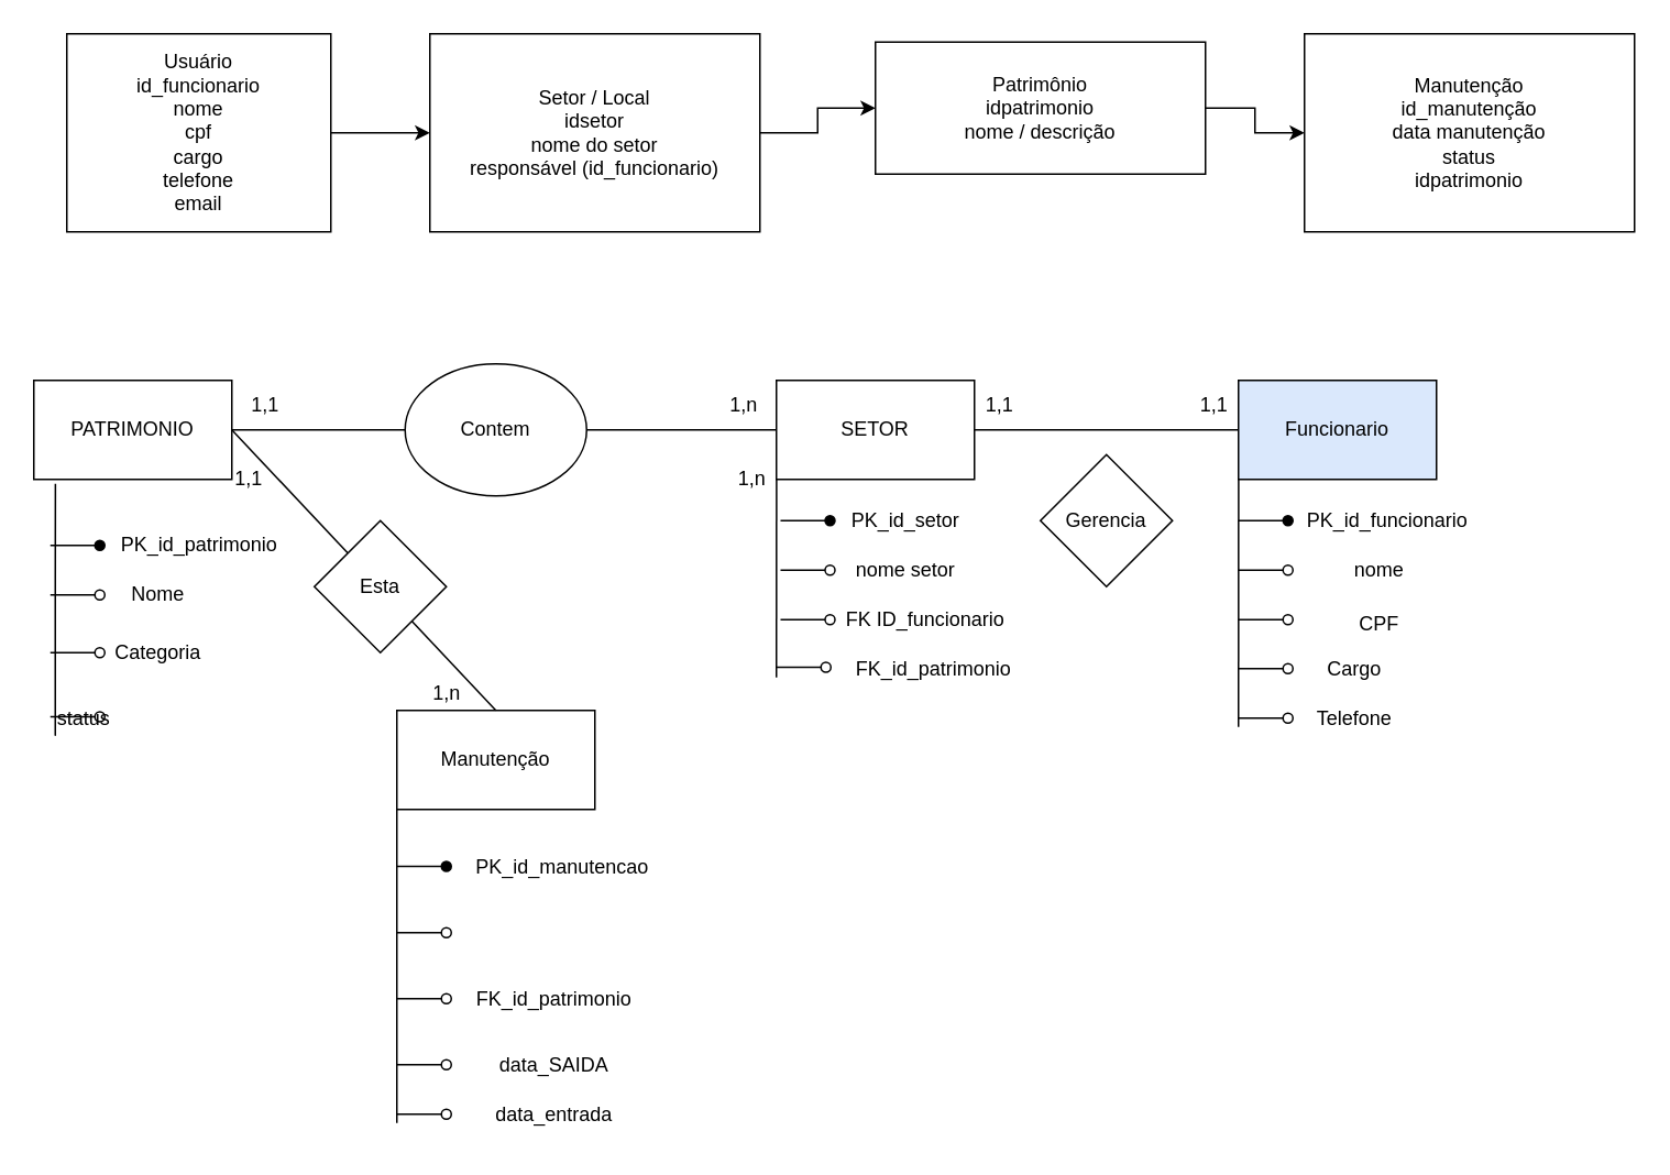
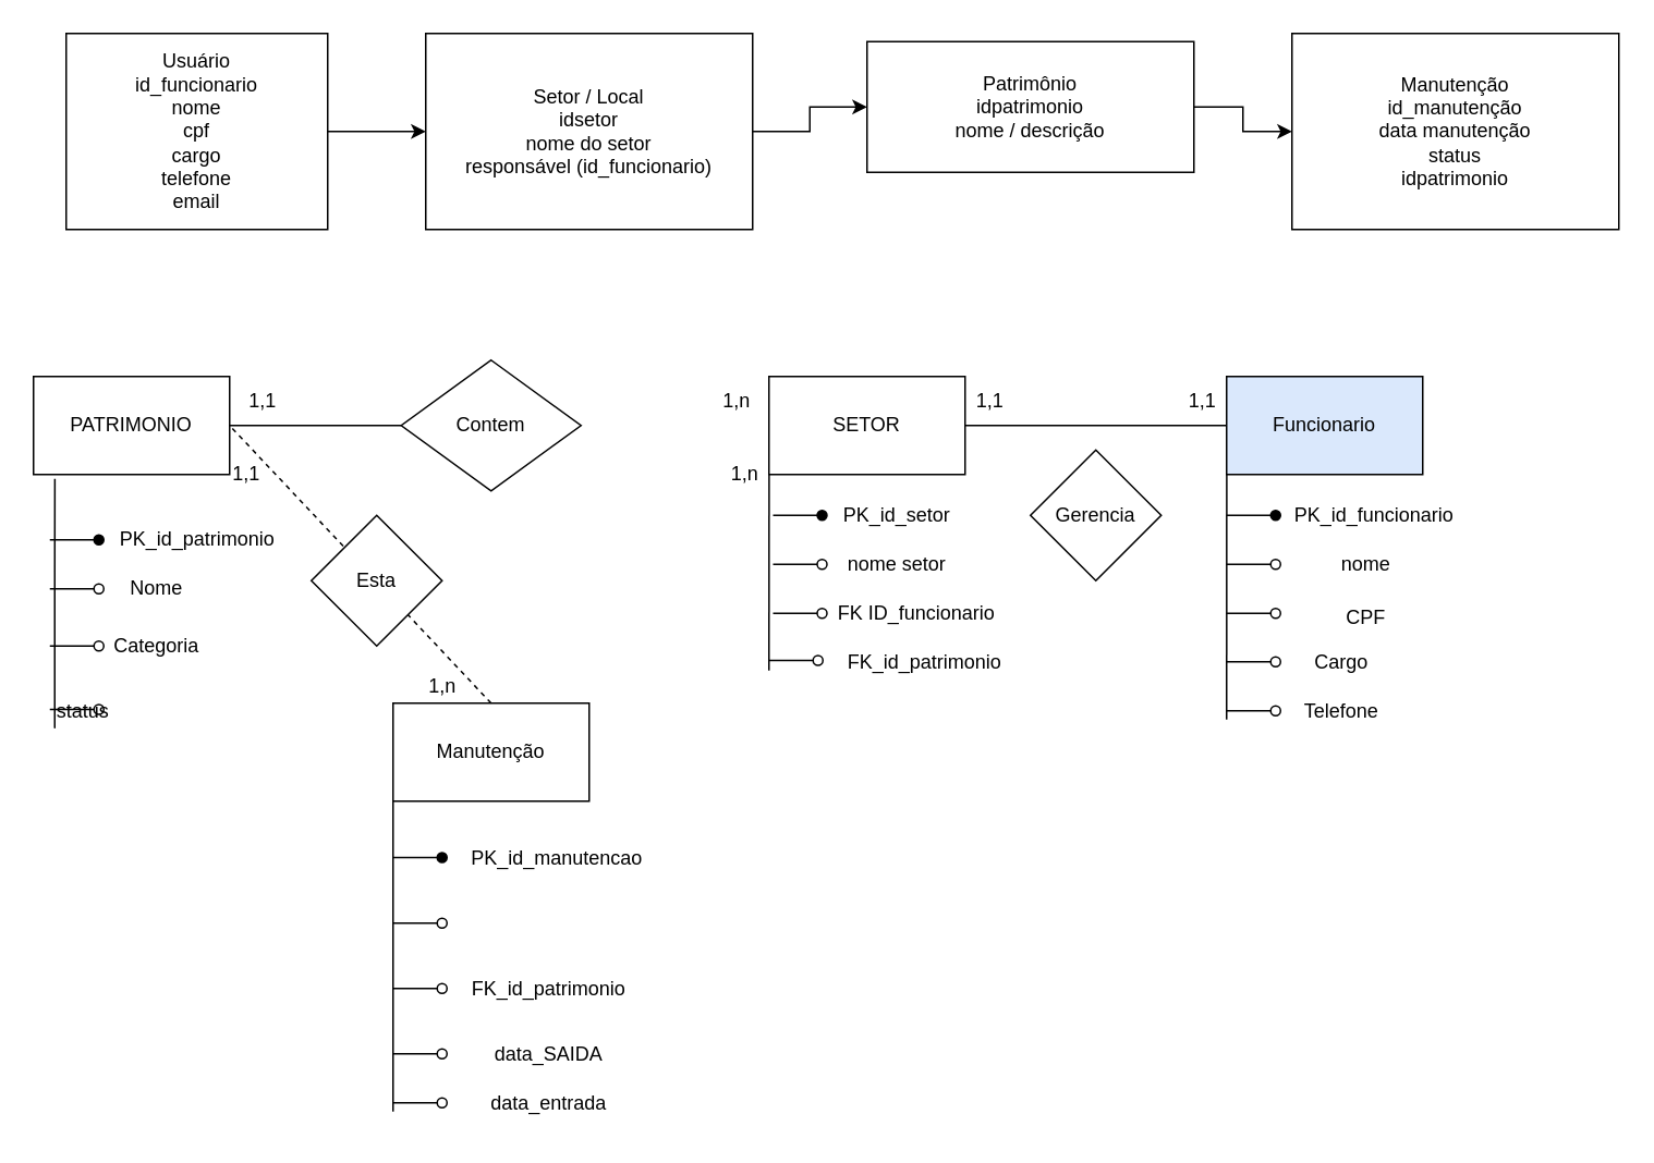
  <mxCell id="0" />
  <mxCell id="1" parent="0" />
  <mxCell id="2" value="Usuário&#10;id_funcionario&#10;nome&#10;cpf&#10;cargo&#10;telefone&#10;email" style="shape=rectangle;whiteSpace=wrap;html=1;" parent="1" vertex="1"><mxGeometry x="40" y="20" width="160" height="120" as="geometry" /></mxCell>
  <mxCell id="3" value="Setor / Local&#10;idsetor&#10;nome do setor&#10;responsável (id_funcionario)" style="shape=rectangle;whiteSpace=wrap;html=1;" parent="1" vertex="1"><mxGeometry x="260" y="20" width="200" height="120" as="geometry" /></mxCell>
  <mxCell id="4" value="Patrimônio&#10;idpatrimonio&#10;nome / descrição" style="shape=rectangle;whiteSpace=wrap;html=1;" parent="1" vertex="1"><mxGeometry x="530" y="25" width="200" height="80" as="geometry" /></mxCell>
  <mxCell id="5" value="Manutenção&#10;id_manutenção&#10;data manutenção&#10;status&#10;idpatrimonio" style="shape=rectangle;whiteSpace=wrap;html=1;" parent="1" vertex="1"><mxGeometry x="790" y="20" width="200" height="120" as="geometry" /></mxCell>
  <mxCell id="6" style="edgeStyle=orthogonalEdgeStyle;rounded=0;orthogonalLoop=1;jettySize=auto;html=1;" parent="1" source="2" target="3" edge="1"><mxGeometry relative="1" as="geometry" /></mxCell>
  <mxCell id="7" style="edgeStyle=orthogonalEdgeStyle;rounded=0;orthogonalLoop=1;jettySize=auto;html=1;" parent="1" source="3" target="4" edge="1"><mxGeometry relative="1" as="geometry" /></mxCell>
  <mxCell id="8" style="edgeStyle=orthogonalEdgeStyle;rounded=0;orthogonalLoop=1;jettySize=auto;html=1;" parent="1" source="4" target="5" edge="1"><mxGeometry relative="1" as="geometry" /></mxCell>
  <mxCell id="9" value="SETOR" style="rounded=0;whiteSpace=wrap;html=1;" parent="1" vertex="1"><mxGeometry x="470" y="230" width="120" height="60" as="geometry" /></mxCell>
- <mxCell id="10" value="" style="endArrow=none;html=1;exitX=1;exitY=0.5;exitDx=0;exitDy=0;entryX=0;entryY=0.5;entryDx=0;entryDy=0;startArrow=none;" parent="1" source="12" target="9" edge="1"><mxGeometry width="50" height="50" relative="1" as="geometry"><mxPoint x="290" y="360" as="sourcePoint" /><mxPoint x="340" y="310" as="targetPoint" /><Array as="points" /></mxGeometry></mxCell>
  <mxCell id="11" value="" style="endArrow=none;html=1;exitX=1;exitY=0.5;exitDx=0;exitDy=0;entryX=0;entryY=0.5;entryDx=0;entryDy=0;" parent="1" source="23" target="12" edge="1"><mxGeometry width="50" height="50" relative="1" as="geometry"><mxPoint x="180" y="260" as="sourcePoint" /><mxPoint x="410" y="260" as="targetPoint" /></mxGeometry></mxCell>
- <mxCell id="12" value="Contem" style="ellipse;whiteSpace=wrap;html=1;" parent="1" vertex="1"><mxGeometry x="245" y="220" width="110" height="80" as="geometry" /></mxCell>
+ <mxCell id="12" value="Contem" style="rhombus;whiteSpace=wrap;html=1;" parent="1" vertex="1"><mxGeometry x="245" y="220" width="110" height="80" as="geometry" /></mxCell>
  <mxCell id="13" value="Funcionario" style="rounded=0;whiteSpace=wrap;html=1;fillColor=#dae8fc;" parent="1" vertex="1"><mxGeometry x="750" y="230" width="120" height="60" as="geometry" /></mxCell>
  <mxCell id="14" value="" style="endArrow=none;html=1;entryX=0;entryY=0.5;entryDx=0;entryDy=0;exitX=1;exitY=0.5;exitDx=0;exitDy=0;" parent="1" source="9" target="13" edge="1"><mxGeometry width="50" height="50" relative="1" as="geometry"><mxPoint x="550" y="360" as="sourcePoint" /><mxPoint x="600" y="310" as="targetPoint" /></mxGeometry></mxCell>
  <mxCell id="15" value="Gerencia" style="rhombus;whiteSpace=wrap;html=1;" parent="1" vertex="1"><mxGeometry x="630" y="275" width="80" height="80" as="geometry" /></mxCell>
  <mxCell id="16" value="" style="endArrow=none;html=1;entryX=0.109;entryY=1.044;entryDx=0;entryDy=0;entryPerimeter=0;" parent="1" edge="1"><mxGeometry width="50" height="50" relative="1" as="geometry"><mxPoint x="750" y="440" as="sourcePoint" /><mxPoint x="750.08" y="290" as="targetPoint" /></mxGeometry></mxCell>
  <mxCell id="17" value="&lt;br&gt;CPF" style="text;html=1;align=center;verticalAlign=middle;resizable=0;points=[];autosize=1;strokeColor=none;fillColor=none;container=0;" parent="1" vertex="1"><mxGeometry x="810" y="350" width="50" height="40" as="geometry" /></mxCell>
  <mxCell id="18" value="" style="endArrow=none;html=1;startArrow=oval;startFill=1;" parent="1" edge="1"><mxGeometry width="50" height="50" relative="1" as="geometry"><mxPoint x="780" y="315" as="sourcePoint" /><mxPoint x="750" y="315" as="targetPoint" /></mxGeometry></mxCell>
  <mxCell id="19" value="PK_id_funcionario" style="text;html=1;align=center;verticalAlign=middle;resizable=0;points=[];autosize=1;strokeColor=none;fillColor=none;container=0;" parent="1" vertex="1"><mxGeometry x="780" y="300" width="120" height="30" as="geometry" /></mxCell>
  <mxCell id="20" value="" style="endArrow=none;html=1;startArrow=oval;startFill=0;" parent="1" edge="1"><mxGeometry width="50" height="50" relative="1" as="geometry"><mxPoint x="780" y="375" as="sourcePoint" /><mxPoint x="750" y="375" as="targetPoint" /></mxGeometry></mxCell>
  <mxCell id="21" value="" style="endArrow=none;html=1;startArrow=oval;startFill=0;" parent="1" edge="1"><mxGeometry width="50" height="50" relative="1" as="geometry"><mxPoint x="780" y="345" as="sourcePoint" /><mxPoint x="750" y="345" as="targetPoint" /></mxGeometry></mxCell>
  <mxCell id="22" value="nome" style="text;html=1;align=center;verticalAlign=middle;resizable=0;points=[];autosize=1;strokeColor=none;fillColor=none;container=0;" parent="1" vertex="1"><mxGeometry x="810" y="330" width="50" height="30" as="geometry" /></mxCell>
  <mxCell id="23" value="PATRIMONIO" style="rounded=0;whiteSpace=wrap;html=1;container=0;" parent="1" vertex="1"><mxGeometry y="230" width="120" height="60" as="geometry" x="20" /></mxCell>
  <mxCell id="24" value="" style="endArrow=none;html=1;entryX=0.109;entryY=1.044;entryDx=0;entryDy=0;entryPerimeter=0;" parent="1" target="23" edge="1"><mxGeometry width="50" height="50" relative="1" as="geometry"><mxPoint x="33" y="360" as="sourcePoint" /><mxPoint x="380" y="280" as="targetPoint" /><Array as="points"><mxPoint x="33" y="450" /><mxPoint x="33" y="360" /></Array></mxGeometry></mxCell>
  <mxCell id="25" value="" style="endArrow=none;html=1;startArrow=oval;startFill=1;" parent="1" edge="1"><mxGeometry width="50" height="50" relative="1" as="geometry"><mxPoint x="60" y="330" as="sourcePoint" /><mxPoint x="30" y="330" as="targetPoint" /></mxGeometry></mxCell>
  <mxCell id="26" value="PK_id_patrimonio" style="text;html=1;align=center;verticalAlign=middle;resizable=0;points=[];autosize=1;strokeColor=none;fillColor=none;container=0;" parent="1" vertex="1"><mxGeometry x="60" y="315" width="120" height="30" as="geometry" /></mxCell>
  <mxCell id="27" value="Nome" style="text;html=1;align=center;verticalAlign=middle;resizable=0;points=[];autosize=1;strokeColor=none;fillColor=none;container=0;" parent="1" vertex="1"><mxGeometry x="65" y="345" width="60" height="30" as="geometry" /></mxCell>
  <mxCell id="28" value="" style="endArrow=none;html=1;startArrow=oval;startFill=0;" parent="1" edge="1"><mxGeometry width="50" height="50" relative="1" as="geometry"><mxPoint x="60" y="360" as="sourcePoint" /><mxPoint x="30" y="360" as="targetPoint" /></mxGeometry></mxCell>
  <mxCell id="29" value="" style="endArrow=none;html=1;startArrow=oval;startFill=0;" parent="1" edge="1"><mxGeometry width="50" height="50" relative="1" as="geometry"><mxPoint x="270" y="644.71" as="sourcePoint" /><mxPoint x="240" y="644.71" as="targetPoint" /></mxGeometry></mxCell>
  <mxCell id="30" value="" style="endArrow=none;html=1;startArrow=oval;startFill=0;" parent="1" edge="1"><mxGeometry width="50" height="50" relative="1" as="geometry"><mxPoint x="270" y="604.71" as="sourcePoint" /><mxPoint x="240" y="604.71" as="targetPoint" /></mxGeometry></mxCell>
  <mxCell id="31" value="" style="endArrow=none;html=1;startArrow=oval;startFill=0;" parent="1" edge="1"><mxGeometry width="50" height="50" relative="1" as="geometry"><mxPoint x="270" y="564.71" as="sourcePoint" /><mxPoint x="240" y="564.71" as="targetPoint" /></mxGeometry></mxCell>
  <mxCell id="32" value="" style="endArrow=none;html=1;startArrow=oval;startFill=1;" parent="1" edge="1"><mxGeometry width="50" height="50" relative="1" as="geometry"><mxPoint x="270" y="524.5" as="sourcePoint" /><mxPoint x="240" y="524.5" as="targetPoint" /></mxGeometry></mxCell>
  <mxCell id="33" value="" style="endArrow=none;html=1;startArrow=oval;startFill=0;" parent="1" edge="1"><mxGeometry width="50" height="50" relative="1" as="geometry"><mxPoint x="780" y="404.66" as="sourcePoint" /><mxPoint x="750" y="404.66" as="targetPoint" /></mxGeometry></mxCell>
  <mxCell id="34" value="Cargo" style="text;html=1;align=center;verticalAlign=middle;resizable=0;points=[];autosize=1;strokeColor=none;fillColor=none;" parent="1" vertex="1"><mxGeometry x="790" y="390" width="60" height="30" as="geometry" /></mxCell>
  <mxCell id="35" value="" style="endArrow=none;html=1;startArrow=oval;startFill=0;" parent="1" edge="1"><mxGeometry width="50" height="50" relative="1" as="geometry"><mxPoint x="780" y="434.66" as="sourcePoint" /><mxPoint x="750" y="434.66" as="targetPoint" /></mxGeometry></mxCell>
  <mxCell id="36" value="Telefone" style="text;html=1;align=center;verticalAlign=middle;resizable=0;points=[];autosize=1;strokeColor=none;fillColor=none;" parent="1" vertex="1"><mxGeometry x="785" y="420" width="70" height="30" as="geometry" /></mxCell>
  <mxCell id="37" value="Manutenção" style="rounded=0;whiteSpace=wrap;html=1;" parent="1" vertex="1"><mxGeometry x="240" y="430" width="120" height="60" as="geometry" /></mxCell>
- <mxCell id="38" value="" style="endArrow=none;html=1;entryX=1;entryY=0.5;entryDx=0;entryDy=0;exitX=0.5;exitY=0;exitDx=0;exitDy=0;" parent="1" source="37" target="23" edge="1"><mxGeometry width="50" height="50" relative="1" as="geometry"><mxPoint x="200" y="400" as="sourcePoint" /><mxPoint x="250" y="350" as="targetPoint" /></mxGeometry></mxCell>
+ <mxCell id="38" value="" style="endArrow=none;html=1;entryX=1;entryY=0.5;entryDx=0;entryDy=0;exitX=0.5;exitY=0;exitDx=0;exitDy=0;dashed=1;" parent="1" source="37" target="23" edge="1"><mxGeometry width="50" height="50" relative="1" as="geometry"><mxPoint x="200" y="400" as="sourcePoint" /><mxPoint x="250" y="350" as="targetPoint" /></mxGeometry></mxCell>
  <mxCell id="39" value="Esta" style="rhombus;whiteSpace=wrap;html=1;" parent="1" vertex="1"><mxGeometry x="190" y="315" width="80" height="80" as="geometry" /></mxCell>
  <mxCell id="40" value="" style="endArrow=none;html=1;exitX=0;exitY=1;exitDx=0;exitDy=0;" parent="1" source="37" edge="1"><mxGeometry width="50" height="50" relative="1" as="geometry"><mxPoint x="340" y="400" as="sourcePoint" /><mxPoint x="240" y="680" as="targetPoint" /></mxGeometry></mxCell>
  <mxCell id="41" value="PK_id_manutencao" style="text;html=1;align=center;verticalAlign=middle;resizable=0;points=[];autosize=1;strokeColor=none;fillColor=none;" parent="1" vertex="1"><mxGeometry x="275" y="510" width="130" height="30" as="geometry" /></mxCell>
  <mxCell id="42" value="data_SAIDA" style="text;html=1;align=center;verticalAlign=middle;resizable=0;points=[];autosize=1;strokeColor=none;fillColor=none;" parent="1" vertex="1"><mxGeometry x="290" y="630" width="90" height="30" as="geometry" /></mxCell>
  <mxCell id="43" value="" style="endArrow=none;html=1;entryX=0.109;entryY=1.044;entryDx=0;entryDy=0;entryPerimeter=0;" parent="1" edge="1"><mxGeometry width="50" height="50" relative="1" as="geometry"><mxPoint x="470" y="410" as="sourcePoint" /><mxPoint x="470.08" y="290" as="targetPoint" /></mxGeometry></mxCell>
  <mxCell id="44" value="FK ID_funcionario" style="text;html=1;align=center;verticalAlign=middle;resizable=0;points=[];autosize=1;strokeColor=none;fillColor=none;" parent="1" vertex="1"><mxGeometry x="500" y="360" width="120" height="30" as="geometry" /></mxCell>
  <mxCell id="45" value="" style="endArrow=none;html=1;startArrow=oval;startFill=1;" parent="1" edge="1"><mxGeometry width="50" height="50" relative="1" as="geometry"><mxPoint x="502.5" y="315" as="sourcePoint" /><mxPoint x="472.5" y="315" as="targetPoint" /></mxGeometry></mxCell>
  <mxCell id="46" value="PK_id_setor" style="text;html=1;align=center;verticalAlign=middle;resizable=0;points=[];autosize=1;strokeColor=none;fillColor=none;" parent="1" vertex="1"><mxGeometry x="502.5" y="300" width="90" height="30" as="geometry" /></mxCell>
  <mxCell id="47" value="" style="endArrow=none;html=1;startArrow=oval;startFill=0;" parent="1" edge="1"><mxGeometry width="50" height="50" relative="1" as="geometry"><mxPoint x="502.5" y="375" as="sourcePoint" /><mxPoint x="472.5" y="375" as="targetPoint" /></mxGeometry></mxCell>
  <mxCell id="48" value="" style="endArrow=none;html=1;startArrow=oval;startFill=0;" parent="1" edge="1"><mxGeometry width="50" height="50" relative="1" as="geometry"><mxPoint x="502.5" y="345" as="sourcePoint" /><mxPoint x="472.5" y="345" as="targetPoint" /></mxGeometry></mxCell>
  <mxCell id="49" value="nome setor" style="text;html=1;align=center;verticalAlign=middle;resizable=0;points=[];autosize=1;strokeColor=none;fillColor=none;" parent="1" vertex="1"><mxGeometry x="507.5" y="330" width="80" height="30" as="geometry" /></mxCell>
  <mxCell id="50" value="FK_id_patrimonio" style="text;html=1;align=center;verticalAlign=middle;resizable=0;points=[];autosize=1;strokeColor=none;fillColor=none;" parent="1" vertex="1"><mxGeometry x="275" y="590" width="120" height="30" as="geometry" /></mxCell>
  <mxCell id="51" value="" style="endArrow=none;html=1;startArrow=oval;startFill=0;" parent="1" edge="1"><mxGeometry width="50" height="50" relative="1" as="geometry"><mxPoint x="270" y="674.71" as="sourcePoint" /><mxPoint x="240" y="674.71" as="targetPoint" /></mxGeometry></mxCell>
  <mxCell id="52" value="Categoria" style="text;html=1;align=center;verticalAlign=middle;resizable=0;points=[];autosize=1;strokeColor=none;fillColor=none;container=0;" parent="1" vertex="1"><mxGeometry x="55" y="380" width="80" height="30" as="geometry" /></mxCell>
  <mxCell id="53" value="" style="endArrow=none;html=1;startArrow=oval;startFill=0;" parent="1" edge="1"><mxGeometry width="50" height="50" relative="1" as="geometry"><mxPoint x="60" y="395" as="sourcePoint" /><mxPoint x="30" y="395" as="targetPoint" /></mxGeometry></mxCell>
  <mxCell id="54" value="1,1" style="text;html=1;align=center;verticalAlign=middle;resizable=0;points=[];autosize=1;strokeColor=none;fillColor=none;" parent="1" vertex="1"><mxGeometry x="140" y="230" width="40" height="30" as="geometry" /></mxCell>
  <mxCell id="55" value="1,n" style="text;html=1;align=center;verticalAlign=middle;resizable=0;points=[];autosize=1;strokeColor=none;fillColor=none;" parent="1" vertex="1"><mxGeometry x="430" y="230" width="40" height="30" as="geometry" /></mxCell>
  <mxCell id="56" value="1,1&lt;br&gt;" style="text;html=1;align=center;verticalAlign=middle;resizable=0;points=[];autosize=1;strokeColor=none;fillColor=none;" parent="1" vertex="1"><mxGeometry x="130" y="275" width="40" height="30" as="geometry" /></mxCell>
  <mxCell id="57" value="1,n" style="text;html=1;align=center;verticalAlign=middle;resizable=0;points=[];autosize=1;strokeColor=none;fillColor=none;" parent="1" vertex="1"><mxGeometry x="250" y="405" width="40" height="30" as="geometry" /></mxCell>
  <mxCell id="58" value="1,n" style="text;html=1;align=center;verticalAlign=middle;resizable=0;points=[];autosize=1;strokeColor=none;fillColor=none;" parent="1" vertex="1"><mxGeometry x="435" y="275" width="40" height="30" as="geometry" /></mxCell>
  <mxCell id="59" value="1,1" style="text;html=1;align=center;verticalAlign=middle;resizable=0;points=[];autosize=1;strokeColor=none;fillColor=none;" parent="1" vertex="1"><mxGeometry x="585" y="230" width="40" height="30" as="geometry" /></mxCell>
  <mxCell id="60" value="1,1" style="text;html=1;align=center;verticalAlign=middle;resizable=0;points=[];autosize=1;strokeColor=none;fillColor=none;" parent="1" vertex="1"><mxGeometry x="715" y="230" width="40" height="30" as="geometry" /></mxCell>
  <mxCell id="61" value="" style="endArrow=none;html=1;startArrow=oval;startFill=0;" parent="1" edge="1"><mxGeometry width="50" height="50" relative="1" as="geometry"><mxPoint x="60" y="433.82" as="sourcePoint" /><mxPoint x="30" y="433.82" as="targetPoint" /></mxGeometry></mxCell>
  <mxCell id="62" value="status" style="text;html=1;align=center;verticalAlign=middle;resizable=0;points=[];autosize=1;strokeColor=none;fillColor=none;" parent="1" vertex="1"><mxGeometry y="420" width="60" height="30" as="geometry" x="20" /></mxCell>
  <mxCell id="63" value="FK_id_patrimonio" style="text;html=1;align=center;verticalAlign=middle;resizable=0;points=[];autosize=1;strokeColor=none;fillColor=none;container=0;" parent="1" vertex="1"><mxGeometry x="505" y="390" width="120" height="30" as="geometry" /></mxCell>
  <mxCell id="64" value="" style="endArrow=none;html=1;startArrow=oval;startFill=0;" parent="1" edge="1"><mxGeometry width="50" height="50" relative="1" as="geometry"><mxPoint x="500" y="403.82" as="sourcePoint" /><mxPoint x="470" y="403.82" as="targetPoint" /></mxGeometry></mxCell>
  <mxCell id="65" value="data_entrada" style="text;html=1;align=center;verticalAlign=middle;resizable=0;points=[];autosize=1;strokeColor=none;fillColor=none;" parent="1" vertex="1"><mxGeometry x="290" y="660" width="90" height="30" as="geometry" /></mxCell>
